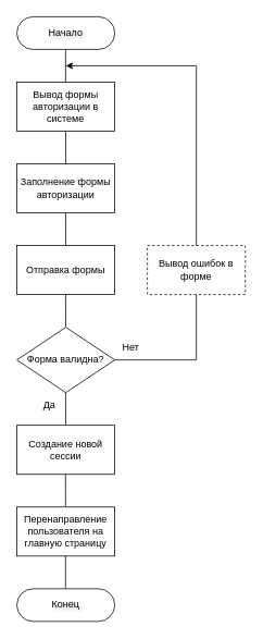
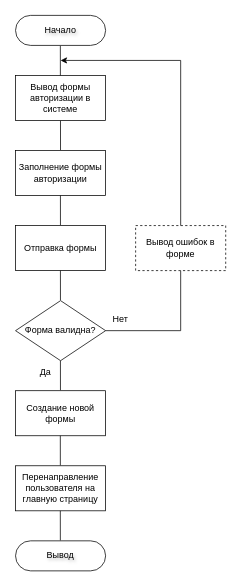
  <mxCell id="0" />
  <mxCell id="1" parent="0" />
  <mxCell id="2" value="Начало" style="rounded=1;whiteSpace=wrap;html=1;fontSize=12;glass=0;strokeWidth=1;shadow=0;spacing=0;textShadow=1;arcSize=50;" vertex="1" parent="1"><mxGeometry x="20" y="20" width="120" height="40" as="geometry" /></mxCell>
  <mxCell id="3" value="" style="endArrow=none;html=1;rounded=0;entryX=0.533;entryY=1.015;entryDx=0;entryDy=0;entryPerimeter=0;" edge="1" parent="1"><mxGeometry width="50" height="50" relative="1" as="geometry"><mxPoint x="79.94" y="199.4" as="sourcePoint" /><mxPoint x="79.9" y="160" as="targetPoint" /></mxGeometry></mxCell>
  <mxCell id="4" value="Заполнение формы авторизации" style="rounded=0;whiteSpace=wrap;html=1;" vertex="1" parent="1"><mxGeometry x="20" y="200" width="120" height="60" as="geometry" /></mxCell>
  <mxCell id="5" value="" style="endArrow=none;html=1;rounded=0;entryX=0.533;entryY=1.015;entryDx=0;entryDy=0;entryPerimeter=0;" edge="1" parent="1"><mxGeometry width="50" height="50" relative="1" as="geometry"><mxPoint x="79.84" y="299.4" as="sourcePoint" /><mxPoint x="79.8" y="260" as="targetPoint" /></mxGeometry></mxCell>
  <mxCell id="6" value="Отправка формы" style="rounded=0;whiteSpace=wrap;html=1;" vertex="1" parent="1"><mxGeometry x="20" y="300" width="120" height="60" as="geometry" /></mxCell>
  <mxCell id="7" value="" style="endArrow=none;html=1;rounded=0;entryX=0.533;entryY=1.015;entryDx=0;entryDy=0;entryPerimeter=0;" edge="1" parent="1"><mxGeometry width="50" height="50" relative="1" as="geometry"><mxPoint x="79.84" y="399.4" as="sourcePoint" /><mxPoint x="79.8" y="360" as="targetPoint" /></mxGeometry></mxCell>
  <mxCell id="8" value="Форма валидна?" style="rhombus;whiteSpace=wrap;html=1;" vertex="1" parent="1"><mxGeometry x="20" y="400" width="120" height="80" as="geometry" /></mxCell>
  <mxCell id="9" value="" style="endArrow=none;html=1;rounded=0;entryX=0.533;entryY=1.015;entryDx=0;entryDy=0;entryPerimeter=0;" edge="1" parent="1"><mxGeometry width="50" height="50" relative="1" as="geometry"><mxPoint x="79.84" y="519.4" as="sourcePoint" /><mxPoint x="79.8" y="480" as="targetPoint" /></mxGeometry></mxCell>
  <mxCell id="10" value="Да" style="text;html=1;align=center;verticalAlign=middle;whiteSpace=wrap;rounded=0;" vertex="1" parent="1"><mxGeometry x="30" y="480" width="60" height="30" as="geometry" /></mxCell>
  <mxCell id="11" value="Нет" style="text;html=1;align=center;verticalAlign=middle;whiteSpace=wrap;rounded=0;" vertex="1" parent="1"><mxGeometry x="130" y="410" width="60" height="30" as="geometry" /></mxCell>
  <mxCell id="12" value="Вывод формы авторизации в системе" style="rounded=0;whiteSpace=wrap;html=1;" vertex="1" parent="1"><mxGeometry x="20" y="100" width="120" height="60" as="geometry" /></mxCell>
  <mxCell id="13" value="" style="endArrow=none;html=1;rounded=0;entryX=0.533;entryY=1.015;entryDx=0;entryDy=0;entryPerimeter=0;" edge="1" parent="1"><mxGeometry width="50" height="50" relative="1" as="geometry"><mxPoint x="79.75" y="100" as="sourcePoint" /><mxPoint x="79.71" y="60.6" as="targetPoint" /></mxGeometry></mxCell>
  <mxCell id="14" value="" style="endArrow=classic;html=1;rounded=0;exitX=1;exitY=0.5;exitDx=0;exitDy=0;" edge="1" parent="1" source="8"><mxGeometry width="50" height="50" relative="1" as="geometry"><mxPoint x="310" y="360" as="sourcePoint" /><mxPoint x="80" y="80" as="targetPoint" /><Array as="points"><mxPoint x="240" y="440" /><mxPoint x="240" y="80" /></Array></mxGeometry></mxCell>
- <mxCell id="15" value="Создание новой сессии" style="rounded=0;whiteSpace=wrap;html=1;" vertex="1" parent="1"><mxGeometry x="20" y="520" width="120" height="60" as="geometry" /></mxCell>
+ <mxCell id="15" value="Создание новой формы" style="rounded=0;whiteSpace=wrap;html=1;" vertex="1" parent="1"><mxGeometry x="20" y="520" width="120" height="60" as="geometry" /></mxCell>
  <mxCell id="16" value="Перенаправление пользователя на главную страницу" style="rounded=0;whiteSpace=wrap;html=1;" vertex="1" parent="1"><mxGeometry x="20" y="620" width="120" height="60" as="geometry" /></mxCell>
  <mxCell id="17" value="" style="endArrow=none;html=1;rounded=0;entryX=0.533;entryY=1.015;entryDx=0;entryDy=0;entryPerimeter=0;" edge="1" parent="1"><mxGeometry width="50" height="50" relative="1" as="geometry"><mxPoint x="79.7" y="619.4" as="sourcePoint" /><mxPoint x="79.66" y="580" as="targetPoint" /></mxGeometry></mxCell>
- <mxCell id="18" value="Конец" style="rounded=1;whiteSpace=wrap;html=1;fontSize=12;glass=0;strokeWidth=1;shadow=0;spacing=0;textShadow=1;arcSize=50;" vertex="1" parent="1"><mxGeometry x="20" y="720" width="120" height="40" as="geometry" /></mxCell>
+ <mxCell id="18" value="Вывод" style="rounded=1;whiteSpace=wrap;html=1;fontSize=12;glass=0;strokeWidth=1;shadow=0;spacing=0;textShadow=1;arcSize=50;" vertex="1" parent="1"><mxGeometry x="20" y="720" width="120" height="40" as="geometry" /></mxCell>
  <mxCell id="19" value="" style="endArrow=none;html=1;rounded=0;entryX=0.533;entryY=1.015;entryDx=0;entryDy=0;entryPerimeter=0;" edge="1" parent="1"><mxGeometry width="50" height="50" relative="1" as="geometry"><mxPoint x="79.7" y="719.4" as="sourcePoint" /><mxPoint x="79.66" y="680" as="targetPoint" /></mxGeometry></mxCell>
  <mxCell id="20" value="Вывод ошибок в форме" style="rounded=0;whiteSpace=wrap;html=1;dashed=1;" vertex="1" parent="1"><mxGeometry x="180" y="300" width="120" height="60" as="geometry" /></mxCell>
